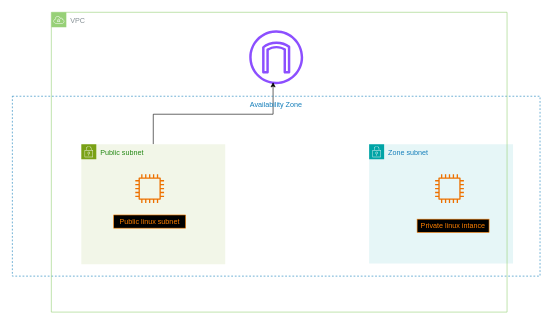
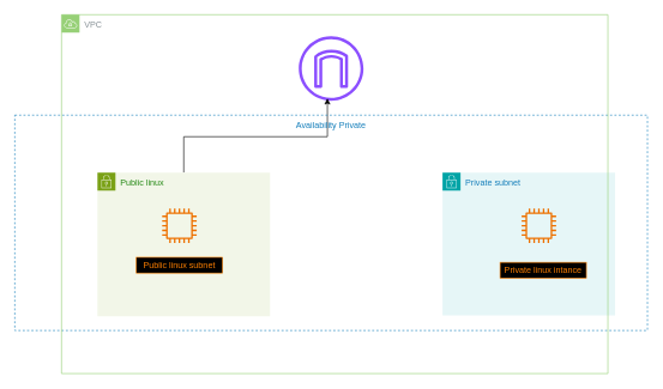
  <mxCell id="0" />
  <mxCell id="1" parent="0" />
  <mxCell id="2" value="" style="sketch=0;outlineConnect=0;fontColor=#232F3E;gradientColor=none;fillColor=#8C4FFF;strokeColor=none;dashed=0;verticalLabelPosition=bottom;verticalAlign=top;align=center;html=1;fontSize=12;fontStyle=0;aspect=fixed;pointerEvents=1;shape=mxgraph.aws4.internet_gateway;" vertex="1" parent="1"><mxGeometry x="415" y="50" width="90" height="90" as="geometry" /></mxCell>
  <mxCell id="3" style="edgeStyle=orthogonalEdgeStyle;rounded=0;orthogonalLoop=1;jettySize=auto;html=1;entryX=0.442;entryY=0.962;entryDx=0;entryDy=0;entryPerimeter=0;" edge="1" parent="1" source="4" target="2"><mxGeometry relative="1" as="geometry"><mxPoint x="455" y="190" as="targetPoint" /><Array as="points"><mxPoint x="255" y="190" /><mxPoint x="455" y="190" /></Array></mxGeometry></mxCell>
- <mxCell id="4" value="Public subnet" style="points=[[0,0],[0.25,0],[0.5,0],[0.75,0],[1,0],[1,0.25],[1,0.5],[1,0.75],[1,1],[0.75,1],[0.5,1],[0.25,1],[0,1],[0,0.75],[0,0.5],[0,0.25]];outlineConnect=0;gradientColor=none;html=1;whiteSpace=wrap;fontSize=12;fontStyle=0;container=1;pointerEvents=0;collapsible=0;recursiveResize=0;shape=mxgraph.aws4.group;grIcon=mxgraph.aws4.group_security_group;grStroke=0;strokeColor=#7AA116;fillColor=#F2F6E8;verticalAlign=top;align=left;spacingLeft=30;fontColor=#248814;dashed=0;" vertex="1" parent="1"><mxGeometry x="135" y="240" width="240" height="200" as="geometry" /></mxCell>
+ <mxCell id="4" value="Public linux" style="points=[[0,0],[0.25,0],[0.5,0],[0.75,0],[1,0],[1,0.25],[1,0.5],[1,0.75],[1,1],[0.75,1],[0.5,1],[0.25,1],[0,1],[0,0.75],[0,0.5],[0,0.25]];outlineConnect=0;gradientColor=none;html=1;whiteSpace=wrap;fontSize=12;fontStyle=0;container=1;pointerEvents=0;collapsible=0;recursiveResize=0;shape=mxgraph.aws4.group;grIcon=mxgraph.aws4.group_security_group;grStroke=0;strokeColor=#7AA116;fillColor=#F2F6E8;verticalAlign=top;align=left;spacingLeft=30;fontColor=#248814;dashed=0;" vertex="1" parent="1"><mxGeometry x="135" y="240" width="240" height="200" as="geometry" /></mxCell>
  <mxCell id="5" value="Public linux subnet" style="rounded=0;whiteSpace=wrap;html=1;fillColor=#000000;strokeColor=#FF8000;fontColor=#FF8000;" vertex="1" parent="4"><mxGeometry x="54" y="118" width="120" height="22" as="geometry" /></mxCell>
- <mxCell id="6" value="Zone subnet" style="points=[[0,0],[0.25,0],[0.5,0],[0.75,0],[1,0],[1,0.25],[1,0.5],[1,0.75],[1,1],[0.75,1],[0.5,1],[0.25,1],[0,1],[0,0.75],[0,0.5],[0,0.25]];outlineConnect=0;gradientColor=none;html=1;whiteSpace=wrap;fontSize=12;fontStyle=0;container=1;pointerEvents=0;collapsible=0;recursiveResize=0;shape=mxgraph.aws4.group;grIcon=mxgraph.aws4.group_security_group;grStroke=0;strokeColor=#00A4A6;fillColor=#E6F6F7;verticalAlign=top;align=left;spacingLeft=30;fontColor=#147EBA;dashed=0;" vertex="1" parent="1"><mxGeometry x="615" y="240" width="240" height="199" as="geometry" /></mxCell>
+ <mxCell id="6" value="Private subnet" style="points=[[0,0],[0.25,0],[0.5,0],[0.75,0],[1,0],[1,0.25],[1,0.5],[1,0.75],[1,1],[0.75,1],[0.5,1],[0.25,1],[0,1],[0,0.75],[0,0.5],[0,0.25]];outlineConnect=0;gradientColor=none;html=1;whiteSpace=wrap;fontSize=12;fontStyle=0;container=1;pointerEvents=0;collapsible=0;recursiveResize=0;shape=mxgraph.aws4.group;grIcon=mxgraph.aws4.group_security_group;grStroke=0;strokeColor=#00A4A6;fillColor=#E6F6F7;verticalAlign=top;align=left;spacingLeft=30;fontColor=#147EBA;dashed=0;" vertex="1" parent="1"><mxGeometry x="615" y="240" width="240" height="199" as="geometry" /></mxCell>
  <mxCell id="7" value="Private linux intance" style="rounded=0;whiteSpace=wrap;html=1;fillColor=#000000;strokeColor=#FF8000;fontColor=#FF8000;" vertex="1" parent="6"><mxGeometry x="80" y="125" width="120" height="22" as="geometry" /></mxCell>
- <mxCell id="8" value="Availability Zone" style="fillColor=none;strokeColor=#147EBA;dashed=1;verticalAlign=top;fontStyle=0;fontColor=#147EBA;whiteSpace=wrap;html=1;" vertex="1" parent="1"><mxGeometry x="20" y="160" width="880" height="300" as="geometry" /></mxCell>
+ <mxCell id="8" value="Availability Private" style="fillColor=none;strokeColor=#147EBA;dashed=1;verticalAlign=top;fontStyle=0;fontColor=#147EBA;whiteSpace=wrap;html=1;" vertex="1" parent="1"><mxGeometry x="20" y="160" width="880" height="300" as="geometry" /></mxCell>
  <mxCell id="9" value="" style="sketch=0;outlineConnect=0;fontColor=#232F3E;gradientColor=none;fillColor=#ED7100;strokeColor=none;dashed=0;verticalLabelPosition=bottom;verticalAlign=top;align=center;html=1;fontSize=12;fontStyle=0;aspect=fixed;pointerEvents=1;shape=mxgraph.aws4.instance2;" vertex="1" parent="1"><mxGeometry x="225" y="290" width="48" height="48" as="geometry" /></mxCell>
  <mxCell id="10" value="" style="sketch=0;outlineConnect=0;fontColor=#232F3E;gradientColor=none;fillColor=#ED7100;strokeColor=none;dashed=0;verticalLabelPosition=bottom;verticalAlign=top;align=center;html=1;fontSize=12;fontStyle=0;aspect=fixed;pointerEvents=1;shape=mxgraph.aws4.instance2;" vertex="1" parent="1"><mxGeometry x="725" y="290" width="48" height="48" as="geometry" /></mxCell>
  <mxCell id="11" value="VPC" style="sketch=0;outlineConnect=0;gradientColor=none;html=1;whiteSpace=wrap;fontSize=12;fontStyle=0;shape=mxgraph.aws4.group;grIcon=mxgraph.aws4.group_vpc;strokeColor=#97D077;fillColor=none;verticalAlign=top;align=left;spacingLeft=30;fontColor=#879196;dashed=0;" vertex="1" parent="1"><mxGeometry x="85" y="20" width="760" height="500" as="geometry" /></mxCell>
